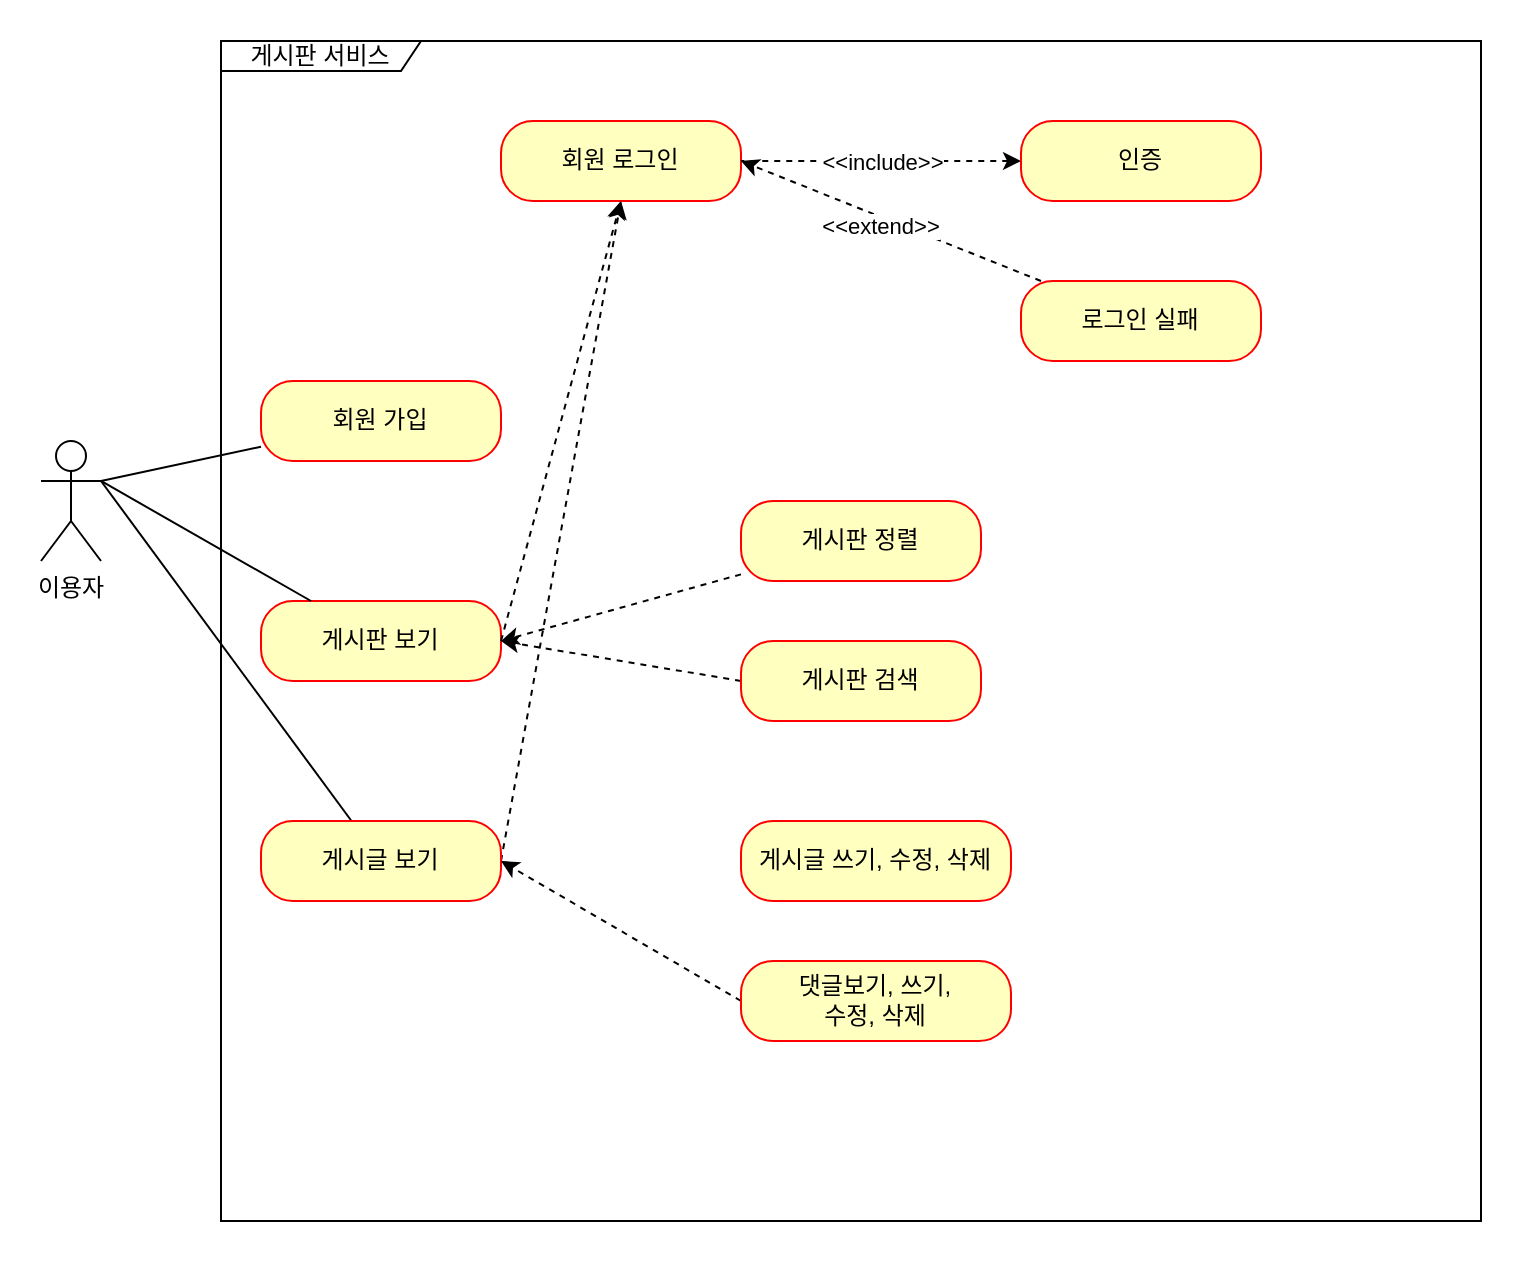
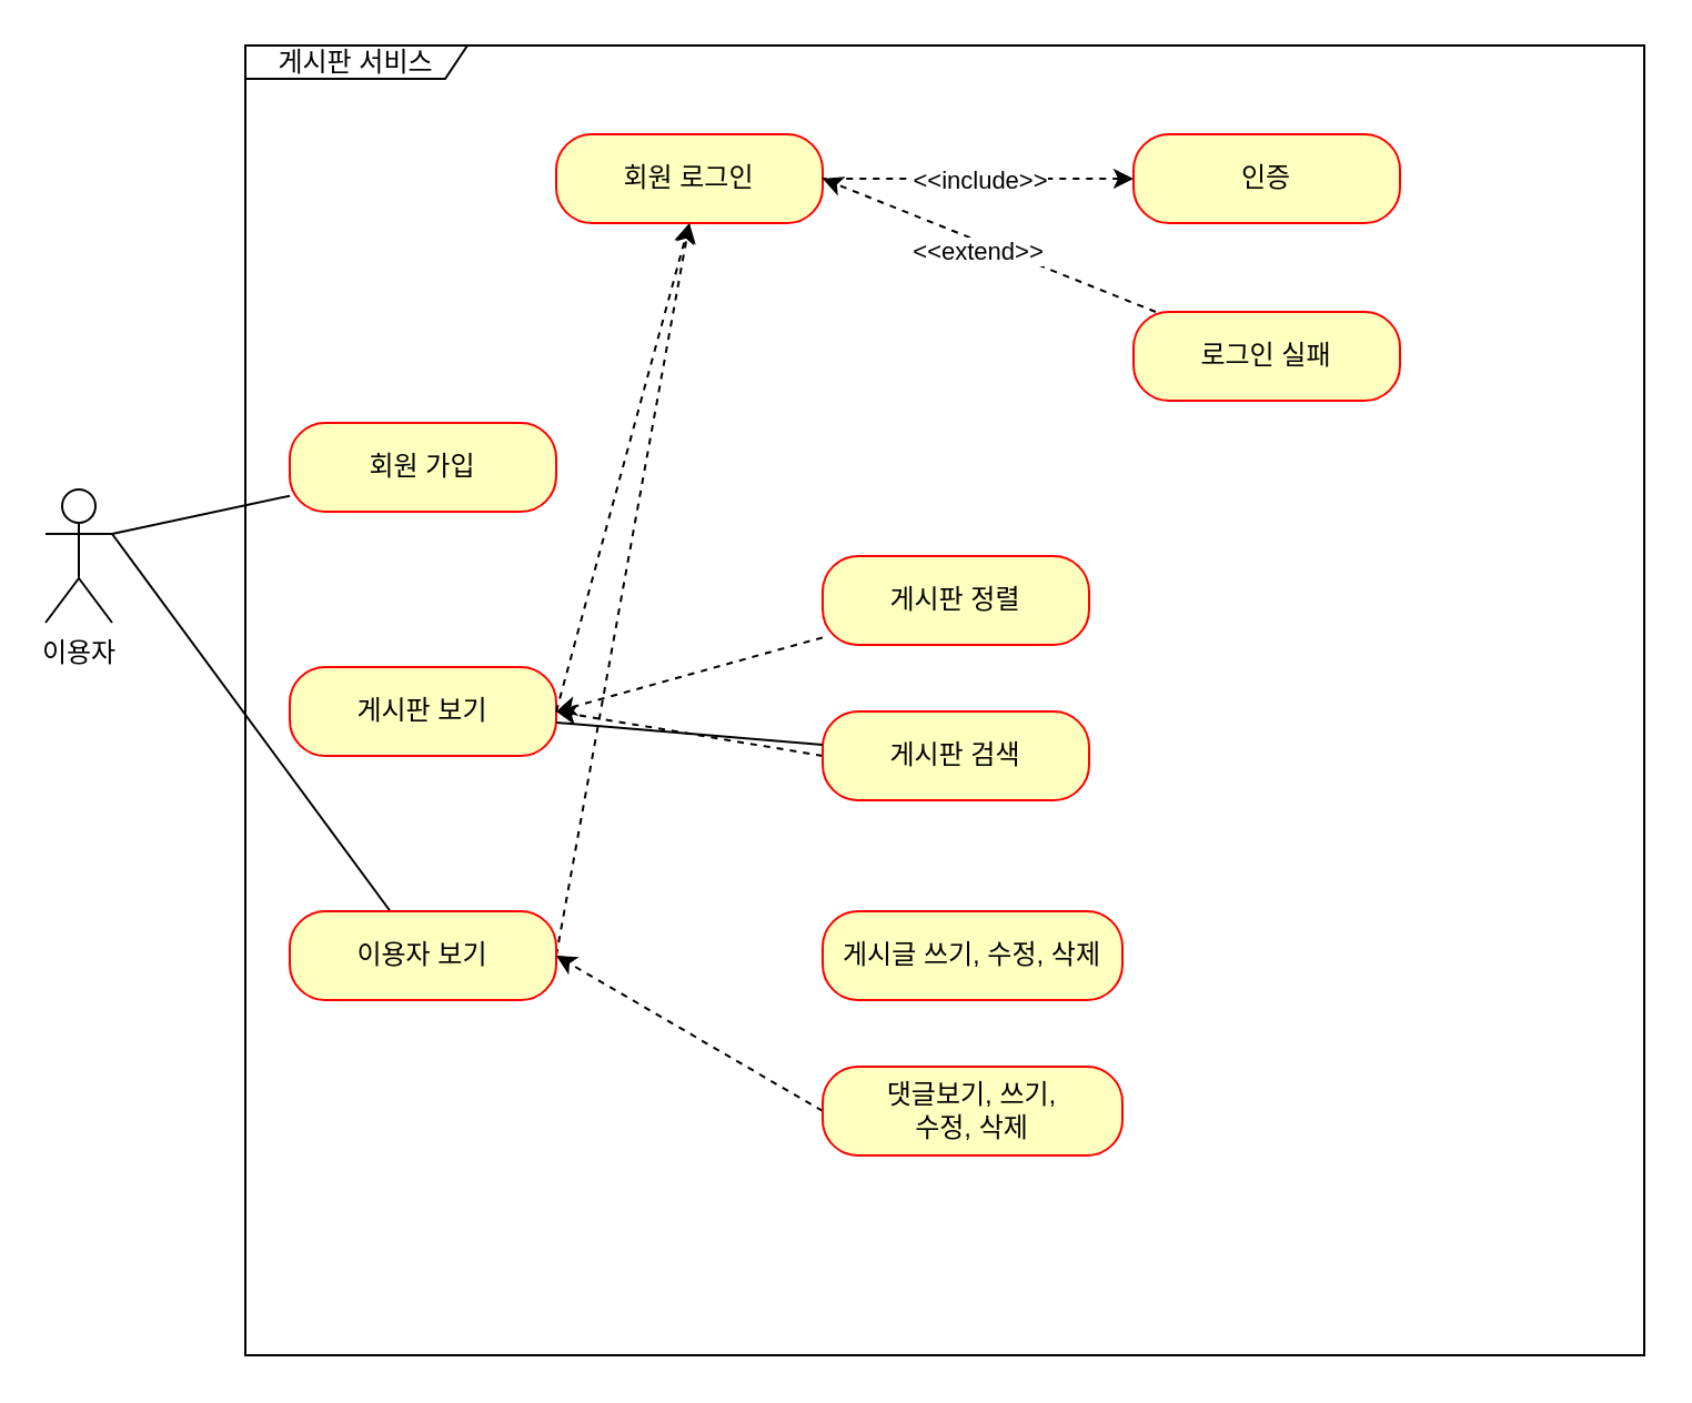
  <mxCell id="0" />
  <mxCell id="1" parent="0" />
  <mxCell id="2" value="이용자" style="shape=umlActor;verticalLabelPosition=bottom;verticalAlign=top;html=1;" vertex="1" parent="1"><mxGeometry x="20" y="220" width="30" height="60" as="geometry" /></mxCell>
  <mxCell id="3" value="게시판 서비스" style="shape=umlFrame;whiteSpace=wrap;html=1;pointerEvents=0;width=100;height=15;" vertex="1" parent="1"><mxGeometry x="110" y="20" width="630" height="590" as="geometry" /></mxCell>
  <mxCell id="4" value="회원 가입" style="rounded=1;whiteSpace=wrap;html=1;arcSize=40;fontColor=#000000;fillColor=#ffffc0;strokeColor=#ff0000;" vertex="1" parent="1"><mxGeometry x="130" y="190" width="120" height="40" as="geometry" /></mxCell>
  <mxCell id="5" value="게시판 보기" style="rounded=1;whiteSpace=wrap;html=1;arcSize=40;fontColor=#000000;fillColor=#ffffc0;strokeColor=#ff0000;" vertex="1" parent="1"><mxGeometry x="130" y="300" width="120" height="40" as="geometry" /></mxCell>
  <mxCell id="6" style="rounded=0;orthogonalLoop=1;jettySize=auto;html=1;endArrow=none;endFill=0;" edge="1" parent="1" source="8"><mxGeometry relative="1" as="geometry"><mxPoint x="50" y="240" as="targetPoint" /></mxGeometry></mxCell>
  <mxCell id="7" style="rounded=0;orthogonalLoop=1;jettySize=auto;html=1;exitX=1;exitY=0.5;exitDx=0;exitDy=0;entryX=0.5;entryY=1;entryDx=0;entryDy=0;dashed=1;" edge="1" parent="1" source="8" target="9"><mxGeometry relative="1" as="geometry" /></mxCell>
- <mxCell id="8" value="게시글 보기" style="rounded=1;whiteSpace=wrap;html=1;arcSize=40;fontColor=#000000;fillColor=#ffffc0;strokeColor=#ff0000;" vertex="1" parent="1"><mxGeometry x="130" y="410" width="120" height="40" as="geometry" /></mxCell>
+ <mxCell id="8" value="이용자 보기" style="rounded=1;whiteSpace=wrap;html=1;arcSize=40;fontColor=#000000;fillColor=#ffffc0;strokeColor=#ff0000;" vertex="1" parent="1"><mxGeometry x="130" y="410" width="120" height="40" as="geometry" /></mxCell>
  <mxCell id="9" value="회원 로그인" style="rounded=1;whiteSpace=wrap;html=1;arcSize=40;fontColor=#000000;fillColor=#ffffc0;strokeColor=#ff0000;" vertex="1" parent="1"><mxGeometry x="250" y="60" width="120" height="40" as="geometry" /></mxCell>
  <mxCell id="10" style="edgeStyle=orthogonalEdgeStyle;rounded=0;orthogonalLoop=1;jettySize=auto;html=1;endArrow=none;endFill=0;startArrow=classic;startFill=1;dashed=1;" edge="1" parent="1" source="12" target="9"><mxGeometry relative="1" as="geometry" /></mxCell>
  <mxCell id="11" value="&amp;lt;&amp;lt;include&amp;gt;&amp;gt;" style="edgeLabel;html=1;align=center;verticalAlign=middle;resizable=0;points=[];" vertex="1" connectable="0" parent="10"><mxGeometry x="0.215" y="1" relative="1" as="geometry"><mxPoint x="15" y="-1" as="offset" /></mxGeometry></mxCell>
  <mxCell id="12" value="인증" style="rounded=1;whiteSpace=wrap;html=1;arcSize=40;fontColor=#000000;fillColor=#ffffc0;strokeColor=#ff0000;" vertex="1" parent="1"><mxGeometry x="510" y="60" width="120" height="40" as="geometry" /></mxCell>
  <mxCell id="13" style="rounded=0;orthogonalLoop=1;jettySize=auto;html=1;entryX=1;entryY=0.5;entryDx=0;entryDy=0;endArrow=classic;endFill=1;dashed=1;" edge="1" parent="1" source="15" target="9"><mxGeometry relative="1" as="geometry" /></mxCell>
  <mxCell id="14" value="&amp;lt;&amp;lt;extend&amp;gt;&amp;gt;" style="edgeLabel;html=1;align=center;verticalAlign=middle;resizable=0;points=[];" vertex="1" connectable="0" parent="13"><mxGeometry x="-0.099" y="1" relative="1" as="geometry"><mxPoint x="-12" y="-1" as="offset" /></mxGeometry></mxCell>
  <mxCell id="15" value="로그인 실패" style="rounded=1;whiteSpace=wrap;html=1;arcSize=40;fontColor=#000000;fillColor=#ffffc0;strokeColor=#ff0000;" vertex="1" parent="1"><mxGeometry x="510" y="140" width="120" height="40" as="geometry" /></mxCell>
  <mxCell id="16" style="rounded=0;orthogonalLoop=1;jettySize=auto;html=1;entryX=1;entryY=0.5;entryDx=0;entryDy=0;dashed=1;" edge="1" parent="1" source="17" target="5"><mxGeometry relative="1" as="geometry" /></mxCell>
  <mxCell id="17" value="게시판 정렬" style="rounded=1;whiteSpace=wrap;html=1;arcSize=40;fontColor=#000000;fillColor=#ffffc0;strokeColor=#ff0000;" vertex="1" parent="1"><mxGeometry x="370" y="250" width="120" height="40" as="geometry" /></mxCell>
  <mxCell id="18" style="rounded=0;orthogonalLoop=1;jettySize=auto;html=1;exitX=0;exitY=0.5;exitDx=0;exitDy=0;dashed=1;" edge="1" parent="1" source="19"><mxGeometry relative="1" as="geometry"><mxPoint x="250" y="320" as="targetPoint" /></mxGeometry></mxCell>
  <mxCell id="19" value="게시판 검색" style="rounded=1;whiteSpace=wrap;html=1;arcSize=40;fontColor=#000000;fillColor=#ffffc0;strokeColor=#ff0000;" vertex="1" parent="1"><mxGeometry x="370" y="320" width="120" height="40" as="geometry" /></mxCell>
  <mxCell id="20" value="게시글 쓰기, 수정, 삭제" style="rounded=1;whiteSpace=wrap;html=1;arcSize=40;fontColor=#000000;fillColor=#ffffc0;strokeColor=#ff0000;" vertex="1" parent="1"><mxGeometry x="370" y="410" width="135" height="40" as="geometry" /></mxCell>
  <mxCell id="21" style="rounded=0;orthogonalLoop=1;jettySize=auto;html=1;exitX=0;exitY=0.5;exitDx=0;exitDy=0;entryX=1;entryY=0.5;entryDx=0;entryDy=0;dashed=1;" edge="1" parent="1" source="22" target="8"><mxGeometry relative="1" as="geometry" /></mxCell>
  <mxCell id="22" value="댓글보기, 쓰기, &lt;br&gt;수정, 삭제" style="rounded=1;whiteSpace=wrap;html=1;arcSize=40;fontColor=#000000;fillColor=#ffffc0;strokeColor=#ff0000;" vertex="1" parent="1"><mxGeometry x="370" y="480" width="135" height="40" as="geometry" /></mxCell>
  <mxCell id="23" style="rounded=0;orthogonalLoop=1;jettySize=auto;html=1;entryX=1;entryY=0.333;entryDx=0;entryDy=0;entryPerimeter=0;endArrow=none;endFill=0;" edge="1" parent="1" source="4" target="2"><mxGeometry relative="1" as="geometry" /></mxCell>
- <mxCell id="24" style="rounded=0;orthogonalLoop=1;jettySize=auto;html=1;entryX=1;entryY=0.333;entryDx=0;entryDy=0;entryPerimeter=0;endArrow=none;endFill=0;" edge="1" parent="1" source="5" target="2"><mxGeometry relative="1" as="geometry" /></mxCell>
+ <mxCell id="24" style="rounded=0;orthogonalLoop=1;jettySize=auto;html=1;endArrow=none;endFill=0;" edge="1" parent="1" source="5" target="19"><mxGeometry relative="1" as="geometry" /></mxCell>
  <mxCell id="25" style="rounded=0;orthogonalLoop=1;jettySize=auto;html=1;exitX=1;exitY=0.5;exitDx=0;exitDy=0;entryX=0.5;entryY=1;entryDx=0;entryDy=0;dashed=1;" edge="1" parent="1" source="5" target="9"><mxGeometry relative="1" as="geometry" /></mxCell>
